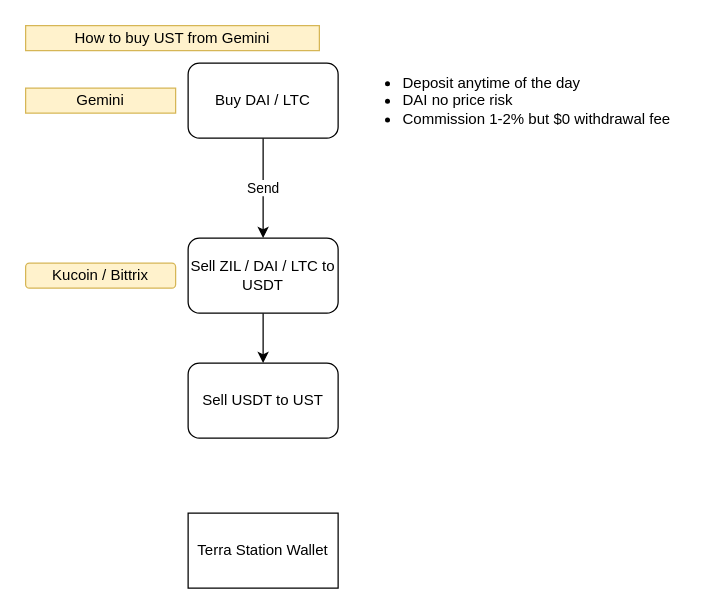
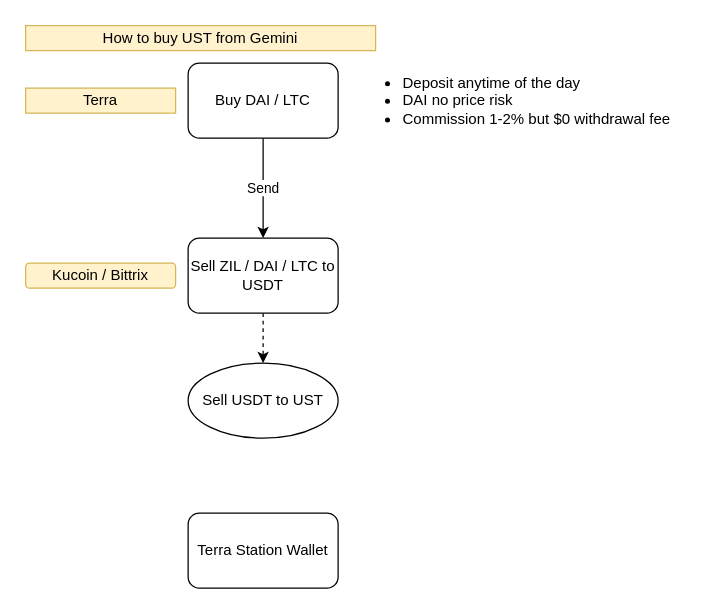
  <mxCell id="0" />
  <mxCell id="1" parent="0" />
- <mxCell id="2" style="edgeStyle=orthogonalEdgeStyle;rounded=0;orthogonalLoop=1;jettySize=auto;html=1;entryX=0.5;entryY=0;entryDx=0;entryDy=0;" edge="1" parent="1" source="3" target="6"><mxGeometry relative="1" as="geometry" /></mxCell>
+ <mxCell id="2" style="edgeStyle=orthogonalEdgeStyle;rounded=0;orthogonalLoop=1;jettySize=auto;html=1;entryX=0.5;entryY=0;entryDx=0;entryDy=0;dashed=1;" edge="1" parent="1" source="3" target="6"><mxGeometry relative="1" as="geometry" /></mxCell>
  <mxCell id="3" value="Sell ZIL / DAI / LTC to USDT" style="rounded=1;whiteSpace=wrap;html=1;" vertex="1" parent="1"><mxGeometry x="150" y="190" width="120" height="60" as="geometry" /></mxCell>
  <mxCell id="4" value="Send" style="edgeStyle=orthogonalEdgeStyle;rounded=0;orthogonalLoop=1;jettySize=auto;html=1;exitX=0.5;exitY=1;exitDx=0;exitDy=0;entryX=0.5;entryY=0;entryDx=0;entryDy=0;" edge="1" parent="1" source="5" target="3"><mxGeometry relative="1" as="geometry"><mxPoint x="210" y="120" as="targetPoint" /></mxGeometry></mxCell>
  <mxCell id="5" value="Buy DAI / LTC" style="rounded=1;whiteSpace=wrap;html=1;" vertex="1" parent="1"><mxGeometry x="150" y="50" width="120" height="60" as="geometry" /></mxCell>
- <mxCell id="6" value="Sell USDT to UST" style="rounded=1;whiteSpace=wrap;html=1;" vertex="1" parent="1"><mxGeometry x="150" y="290" width="120" height="60" as="geometry" /></mxCell>
- <mxCell id="7" value="Terra Station Wallet" style="whiteSpace=wrap;html=1;rounded=0;" vertex="1" parent="1"><mxGeometry x="150" y="410" width="120" height="60" as="geometry" /></mxCell>
- <mxCell id="8" value="Gemini" style="rounded=0;whiteSpace=wrap;html=1;fillColor=#fff2cc;strokeColor=#d6b656;" vertex="1" parent="1"><mxGeometry x="20" y="70" width="120" height="20" as="geometry" /></mxCell>
+ <mxCell id="6" value="Sell USDT to UST" style="ellipse;whiteSpace=wrap;html=1;" vertex="1" parent="1"><mxGeometry x="150" y="290" width="120" height="60" as="geometry" /></mxCell>
+ <mxCell id="7" value="Terra Station Wallet" style="rounded=1;whiteSpace=wrap;html=1;" vertex="1" parent="1"><mxGeometry x="150" y="410" width="120" height="60" as="geometry" /></mxCell>
+ <mxCell id="8" value="Terra" style="rounded=0;whiteSpace=wrap;html=1;fillColor=#fff2cc;strokeColor=#d6b656;" vertex="1" parent="1"><mxGeometry x="20" y="70" width="120" height="20" as="geometry" /></mxCell>
  <mxCell id="9" value="&lt;ul&gt;&lt;li&gt;&lt;span&gt;Deposit anytime of the day&lt;/span&gt;&lt;/li&gt;&lt;li&gt;&lt;span&gt;DAI no price risk&lt;/span&gt;&lt;/li&gt;&lt;li&gt;&lt;span&gt;Commission 1-2% but $0 withdrawal fee&lt;/span&gt;&lt;/li&gt;&lt;/ul&gt;" style="text;html=1;strokeColor=none;fillColor=none;align=left;verticalAlign=top;whiteSpace=wrap;rounded=0;" vertex="1" parent="1"><mxGeometry x="280" y="40" width="270" height="80" as="geometry" /></mxCell>
  <mxCell id="10" value="Kucoin / Bittrix" style="whiteSpace=wrap;html=1;fillColor=#fff2cc;strokeColor=#d6b656;rounded=1;" vertex="1" parent="1"><mxGeometry x="20" y="210" width="120" height="20" as="geometry" /></mxCell>
- <mxCell id="11" value="How to buy UST from Gemini" style="rounded=0;whiteSpace=wrap;html=1;fillColor=#fff2cc;strokeColor=#d6b656;" vertex="1" parent="1"><mxGeometry x="20" y="20" width="235" height="20" as="geometry" /></mxCell>
+ <mxCell id="11" value="How to buy UST from Gemini" style="rounded=0;whiteSpace=wrap;html=1;fillColor=#fff2cc;strokeColor=#d6b656;" vertex="1" parent="1"><mxGeometry x="20" y="20" width="280" height="20" as="geometry" /></mxCell>
